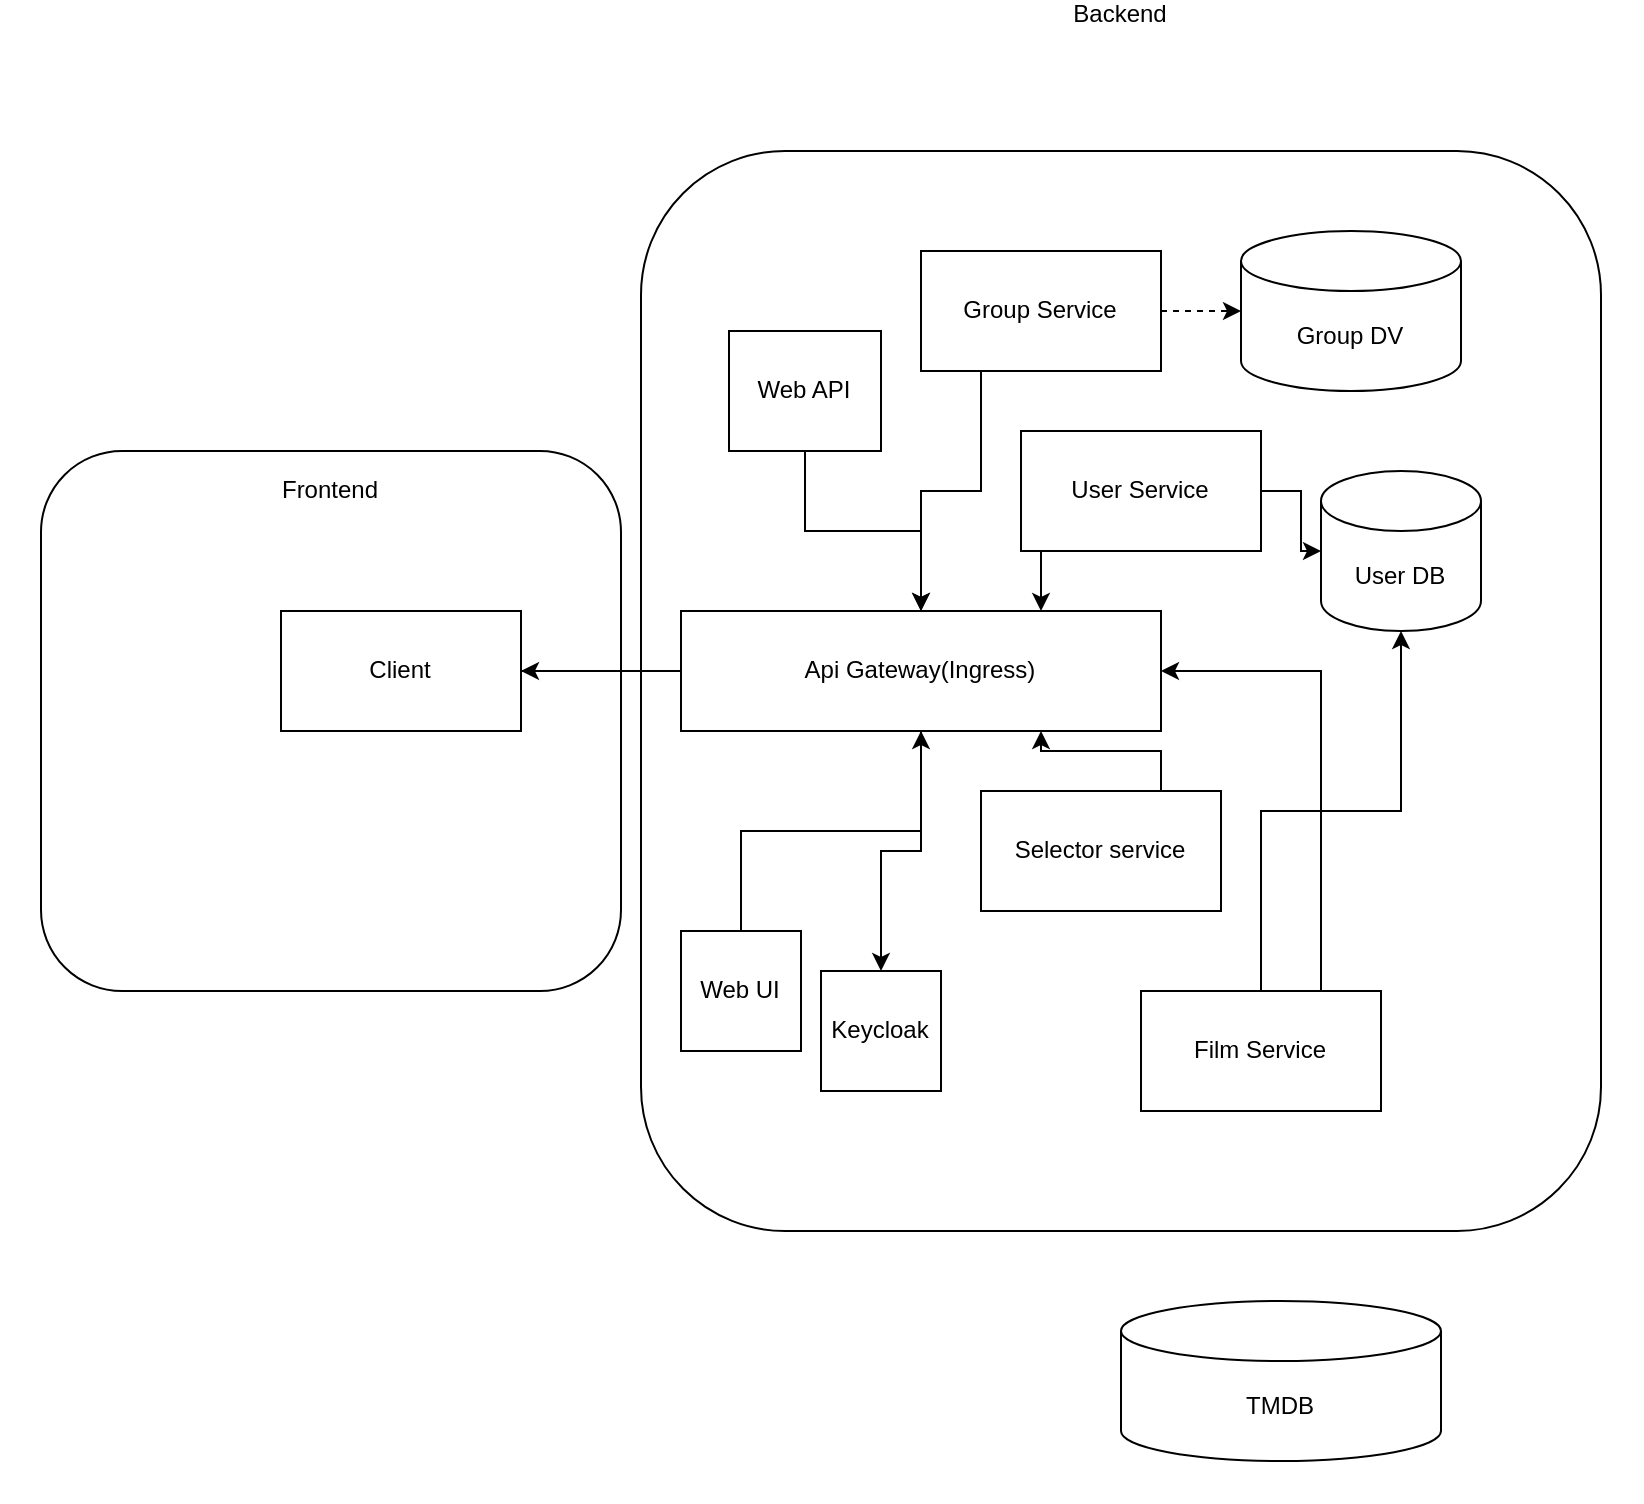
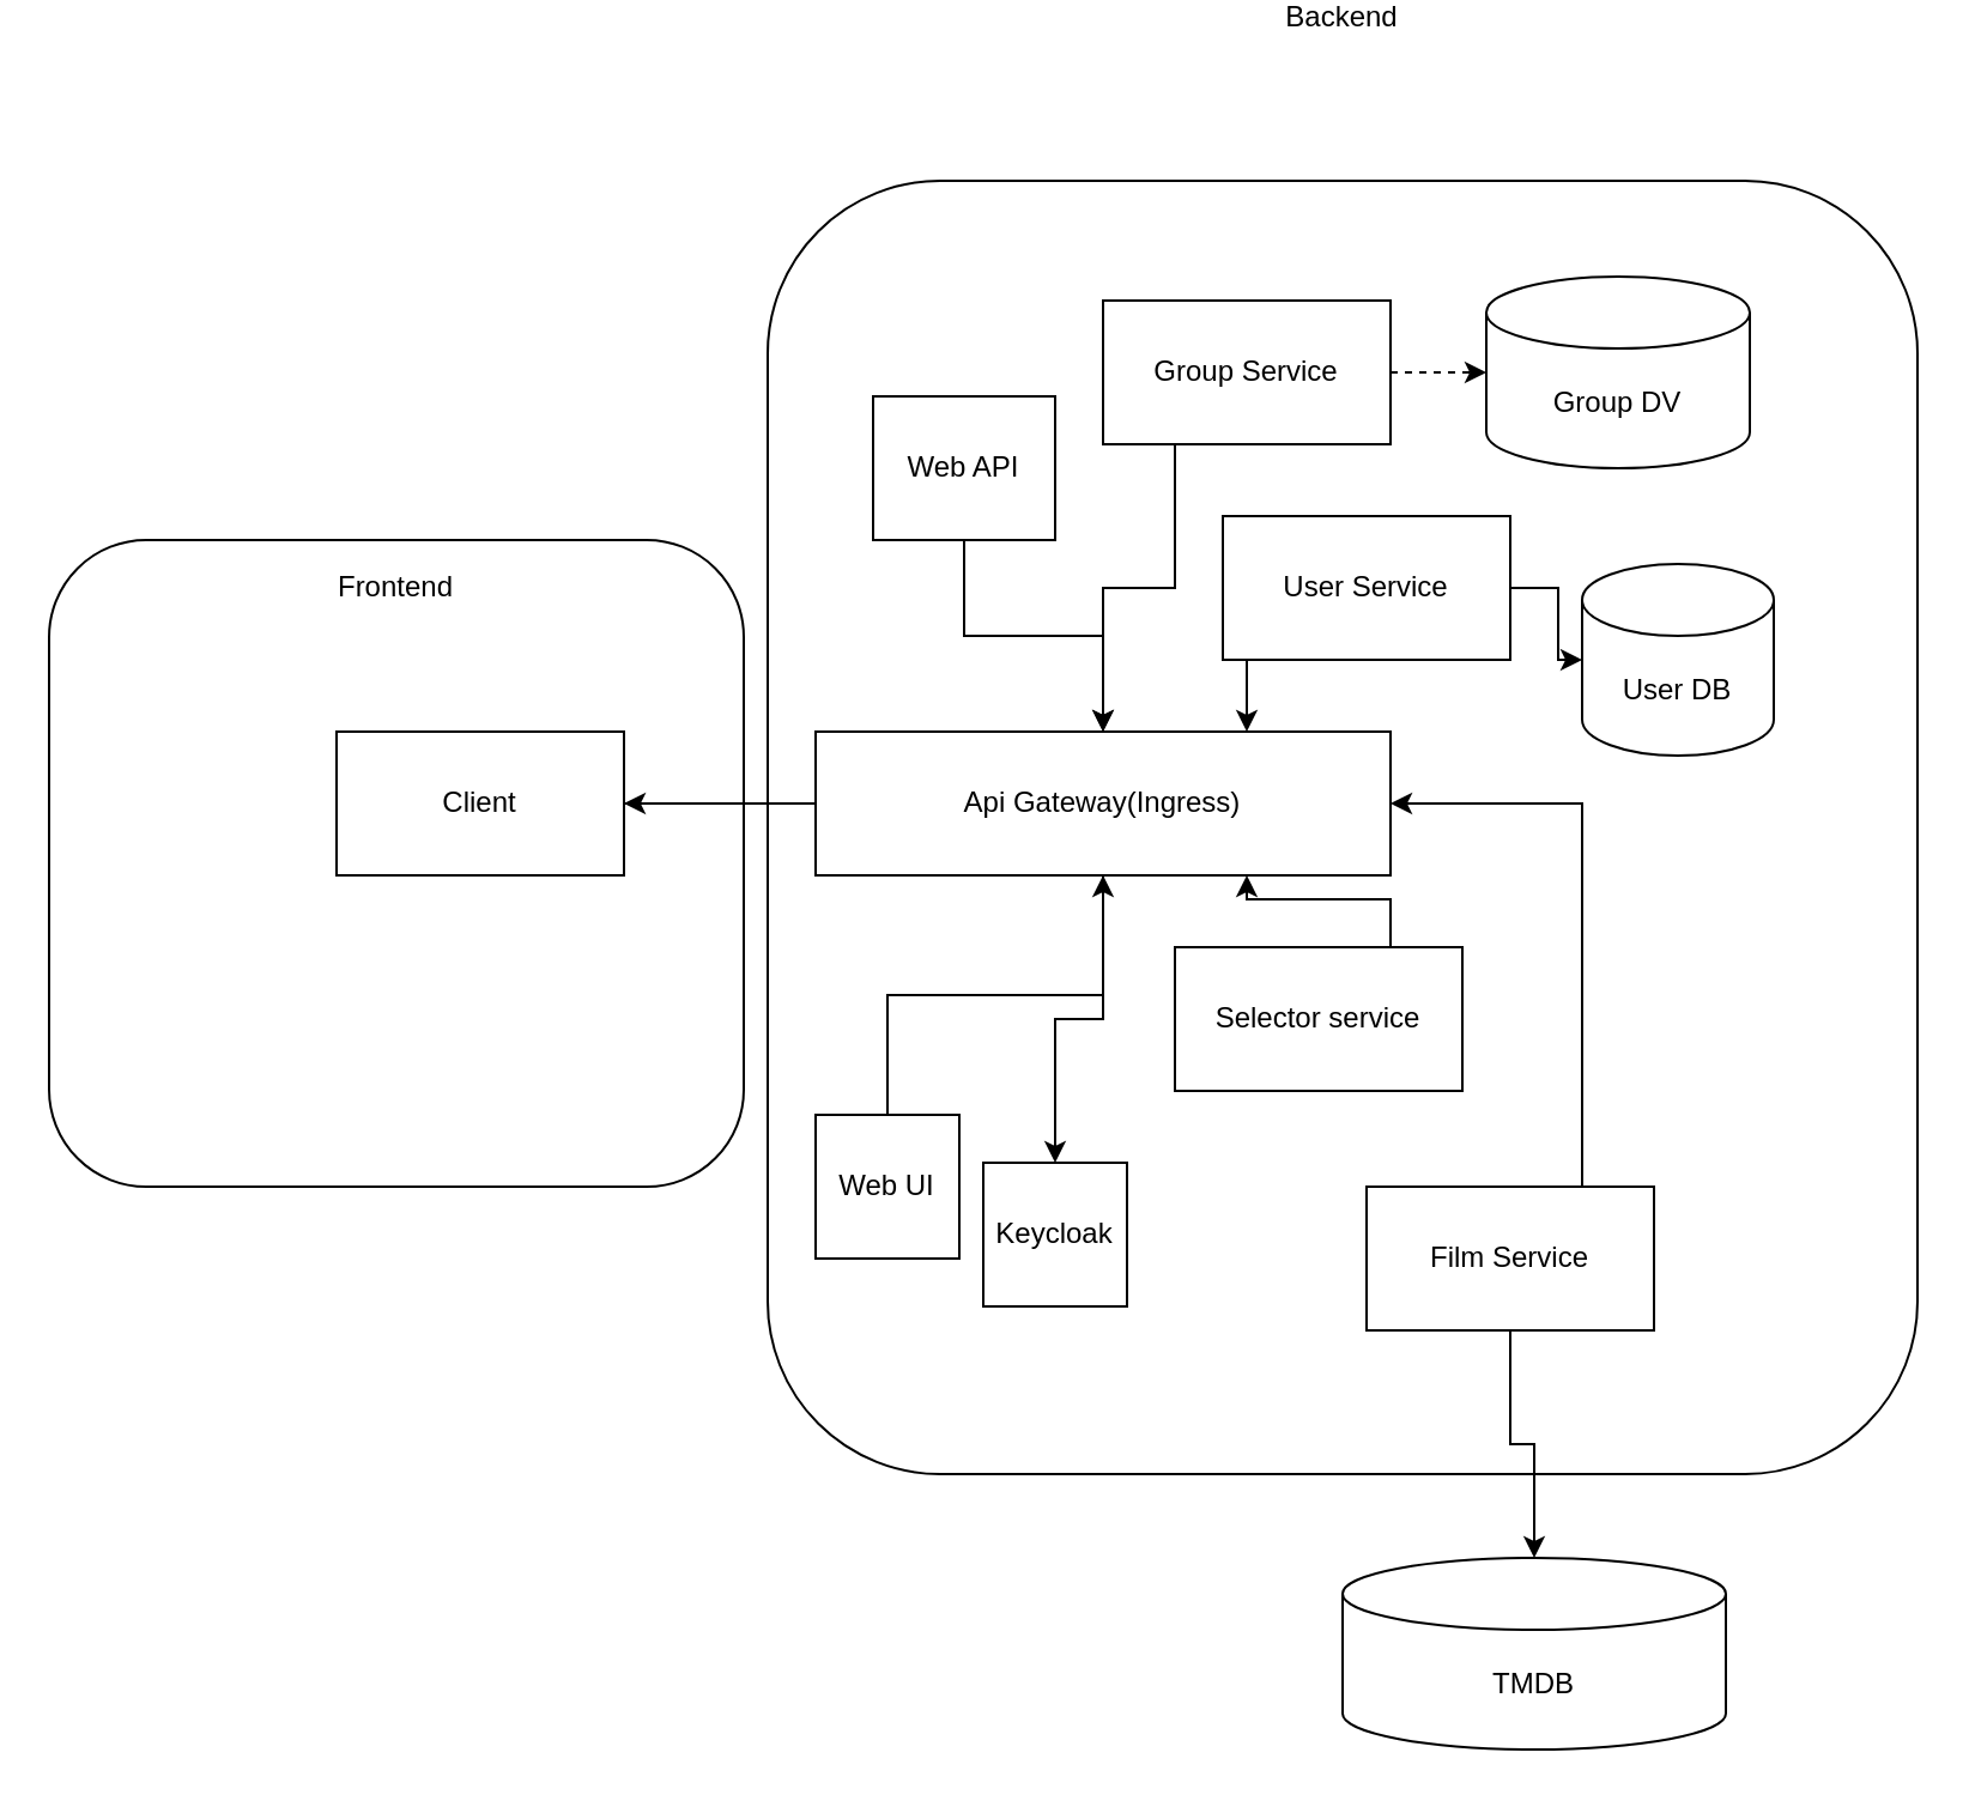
  <mxCell id="0" />
  <mxCell id="1" parent="0" />
  <mxCell id="2" value="Frontend&lt;br&gt;&lt;br&gt;&lt;br&gt;&lt;br&gt;&lt;br&gt;&lt;br&gt;&lt;br&gt;&lt;br&gt;&lt;br&gt;&lt;br&gt;&lt;br&gt;&lt;br&gt;&lt;br&gt;&lt;br&gt;&lt;br&gt;&lt;br&gt;&lt;br&gt;" style="rounded=1;whiteSpace=wrap;html=1;" vertex="1" parent="1"><mxGeometry x="20" y="170" width="290" height="270" as="geometry" /></mxCell>
  <mxCell id="3" value="" style="edgeStyle=orthogonalEdgeStyle;rounded=0;orthogonalLoop=1;jettySize=auto;html=1;" edge="1" parent="1" source="4" target="8"><mxGeometry relative="1" as="geometry" /></mxCell>
  <mxCell id="4" value="Client" style="rounded=0;whiteSpace=wrap;html=1;" vertex="1" parent="1"><mxGeometry x="140" y="250" width="120" height="60" as="geometry" /></mxCell>
  <mxCell id="5" value="Backend&lt;br&gt;&lt;br&gt;&lt;br&gt;&lt;br&gt;&lt;br&gt;&lt;br&gt;&lt;br&gt;&lt;br&gt;&lt;br&gt;&lt;br&gt;&lt;br&gt;&lt;br&gt;&lt;br&gt;&lt;br&gt;&lt;br&gt;&lt;br&gt;&lt;br&gt;&lt;br&gt;&lt;br&gt;&lt;br&gt;&lt;br&gt;&lt;br&gt;&lt;br&gt;&lt;br&gt;&lt;br&gt;&lt;br&gt;&lt;br&gt;&lt;br&gt;&lt;br&gt;&lt;br&gt;&lt;br&gt;&lt;br&gt;&lt;br&gt;&lt;br&gt;&lt;br&gt;&lt;br&gt;&lt;br&gt;&lt;br&gt;&lt;br&gt;&lt;br&gt;&lt;br&gt;&lt;br&gt;&lt;br&gt;&lt;br&gt;&lt;br&gt;&lt;br&gt;&lt;br&gt;&lt;br&gt;" style="rounded=1;whiteSpace=wrap;html=1;" vertex="1" parent="1"><mxGeometry x="320" y="20" width="480" height="540" as="geometry" /></mxCell>
  <mxCell id="6" value="" style="edgeStyle=orthogonalEdgeStyle;rounded=0;orthogonalLoop=1;jettySize=auto;html=1;" edge="1" parent="1" source="8" target="13"><mxGeometry relative="1" as="geometry" /></mxCell>
  <mxCell id="7" value="" style="edgeStyle=orthogonalEdgeStyle;rounded=0;orthogonalLoop=1;jettySize=auto;html=1;" edge="1" parent="1" source="8" target="4"><mxGeometry relative="1" as="geometry" /></mxCell>
  <mxCell id="8" value="Api Gateway(Ingress)" style="rounded=0;whiteSpace=wrap;html=1;" vertex="1" parent="1"><mxGeometry x="340" y="250" width="240" height="60" as="geometry" /></mxCell>
  <mxCell id="9" value="" style="edgeStyle=orthogonalEdgeStyle;rounded=0;orthogonalLoop=1;jettySize=auto;html=1;" edge="1" parent="1" source="10" target="8"><mxGeometry relative="1" as="geometry" /></mxCell>
  <mxCell id="10" value="Web API" style="rounded=0;whiteSpace=wrap;html=1;" vertex="1" parent="1"><mxGeometry x="364" y="110" width="76" height="60" as="geometry" /></mxCell>
  <mxCell id="11" value="" style="edgeStyle=orthogonalEdgeStyle;rounded=0;orthogonalLoop=1;jettySize=auto;html=1;" edge="1" parent="1" source="12" target="8"><mxGeometry relative="1" as="geometry" /></mxCell>
  <mxCell id="12" value="Web UI" style="rounded=0;whiteSpace=wrap;html=1;" vertex="1" parent="1"><mxGeometry x="340" y="410" width="60" height="60" as="geometry" /></mxCell>
  <mxCell id="13" value="Keycloak" style="rounded=0;whiteSpace=wrap;html=1;" vertex="1" parent="1"><mxGeometry x="410" y="430" width="60" height="60" as="geometry" /></mxCell>
  <mxCell id="14" style="edgeStyle=orthogonalEdgeStyle;rounded=0;orthogonalLoop=1;jettySize=auto;html=1;exitX=0.25;exitY=1;exitDx=0;exitDy=0;entryX=0.5;entryY=0;entryDx=0;entryDy=0;" edge="1" parent="1" source="16" target="8"><mxGeometry relative="1" as="geometry" /></mxCell>
  <mxCell id="15" value="" style="edgeStyle=orthogonalEdgeStyle;rounded=0;orthogonalLoop=1;jettySize=auto;html=1;dashed=1;" edge="1" parent="1" source="16" target="25"><mxGeometry relative="1" as="geometry" /></mxCell>
  <mxCell id="16" value="Group Service" style="rounded=0;whiteSpace=wrap;html=1;" vertex="1" parent="1"><mxGeometry x="460" y="70" width="120" height="60" as="geometry" /></mxCell>
  <mxCell id="17" style="edgeStyle=orthogonalEdgeStyle;rounded=0;orthogonalLoop=1;jettySize=auto;html=1;exitX=0.25;exitY=1;exitDx=0;exitDy=0;entryX=0.75;entryY=0;entryDx=0;entryDy=0;" edge="1" parent="1" source="19" target="8"><mxGeometry relative="1" as="geometry" /></mxCell>
  <mxCell id="18" value="" style="edgeStyle=orthogonalEdgeStyle;rounded=0;orthogonalLoop=1;jettySize=auto;html=1;" edge="1" parent="1" source="19" target="26"><mxGeometry relative="1" as="geometry" /></mxCell>
  <mxCell id="19" value="User Service" style="rounded=0;whiteSpace=wrap;html=1;" vertex="1" parent="1"><mxGeometry x="510" y="160" width="120" height="60" as="geometry" /></mxCell>
  <mxCell id="20" style="edgeStyle=orthogonalEdgeStyle;rounded=0;orthogonalLoop=1;jettySize=auto;html=1;exitX=0.75;exitY=0;exitDx=0;exitDy=0;entryX=1;entryY=0.5;entryDx=0;entryDy=0;" edge="1" parent="1" source="22" target="8"><mxGeometry relative="1" as="geometry" /></mxCell>
- <mxCell id="21" value="" style="edgeStyle=orthogonalEdgeStyle;rounded=0;orthogonalLoop=1;jettySize=auto;html=1;" edge="1" parent="1" source="22" target="26"><mxGeometry relative="1" as="geometry" /></mxCell>
+ <mxCell id="21" value="" style="edgeStyle=orthogonalEdgeStyle;rounded=0;orthogonalLoop=1;jettySize=auto;html=1;" edge="1" parent="1" source="22" target="27"><mxGeometry relative="1" as="geometry" /></mxCell>
  <mxCell id="22" value="Film Service" style="rounded=0;whiteSpace=wrap;html=1;" vertex="1" parent="1"><mxGeometry x="570" y="440" width="120" height="60" as="geometry" /></mxCell>
  <mxCell id="23" style="edgeStyle=orthogonalEdgeStyle;rounded=0;orthogonalLoop=1;jettySize=auto;html=1;exitX=0.75;exitY=0;exitDx=0;exitDy=0;entryX=0.75;entryY=1;entryDx=0;entryDy=0;" edge="1" parent="1" source="24" target="8"><mxGeometry relative="1" as="geometry" /></mxCell>
  <mxCell id="24" value="Selector service" style="rounded=0;whiteSpace=wrap;html=1;" vertex="1" parent="1"><mxGeometry x="490" y="340" width="120" height="60" as="geometry" /></mxCell>
  <mxCell id="25" value="Group DV" style="shape=cylinder3;whiteSpace=wrap;html=1;boundedLbl=1;backgroundOutline=1;size=15;" vertex="1" parent="1"><mxGeometry x="620" y="60" width="110" height="80" as="geometry" /></mxCell>
  <mxCell id="26" value="User DB" style="shape=cylinder3;whiteSpace=wrap;html=1;boundedLbl=1;backgroundOutline=1;size=15;" vertex="1" parent="1"><mxGeometry x="660" y="180" width="80" height="80" as="geometry" /></mxCell>
  <mxCell id="27" value="TMDB" style="shape=cylinder3;whiteSpace=wrap;html=1;boundedLbl=1;backgroundOutline=1;size=15;" vertex="1" parent="1"><mxGeometry x="560" y="595" width="160" height="80" as="geometry" /></mxCell>
